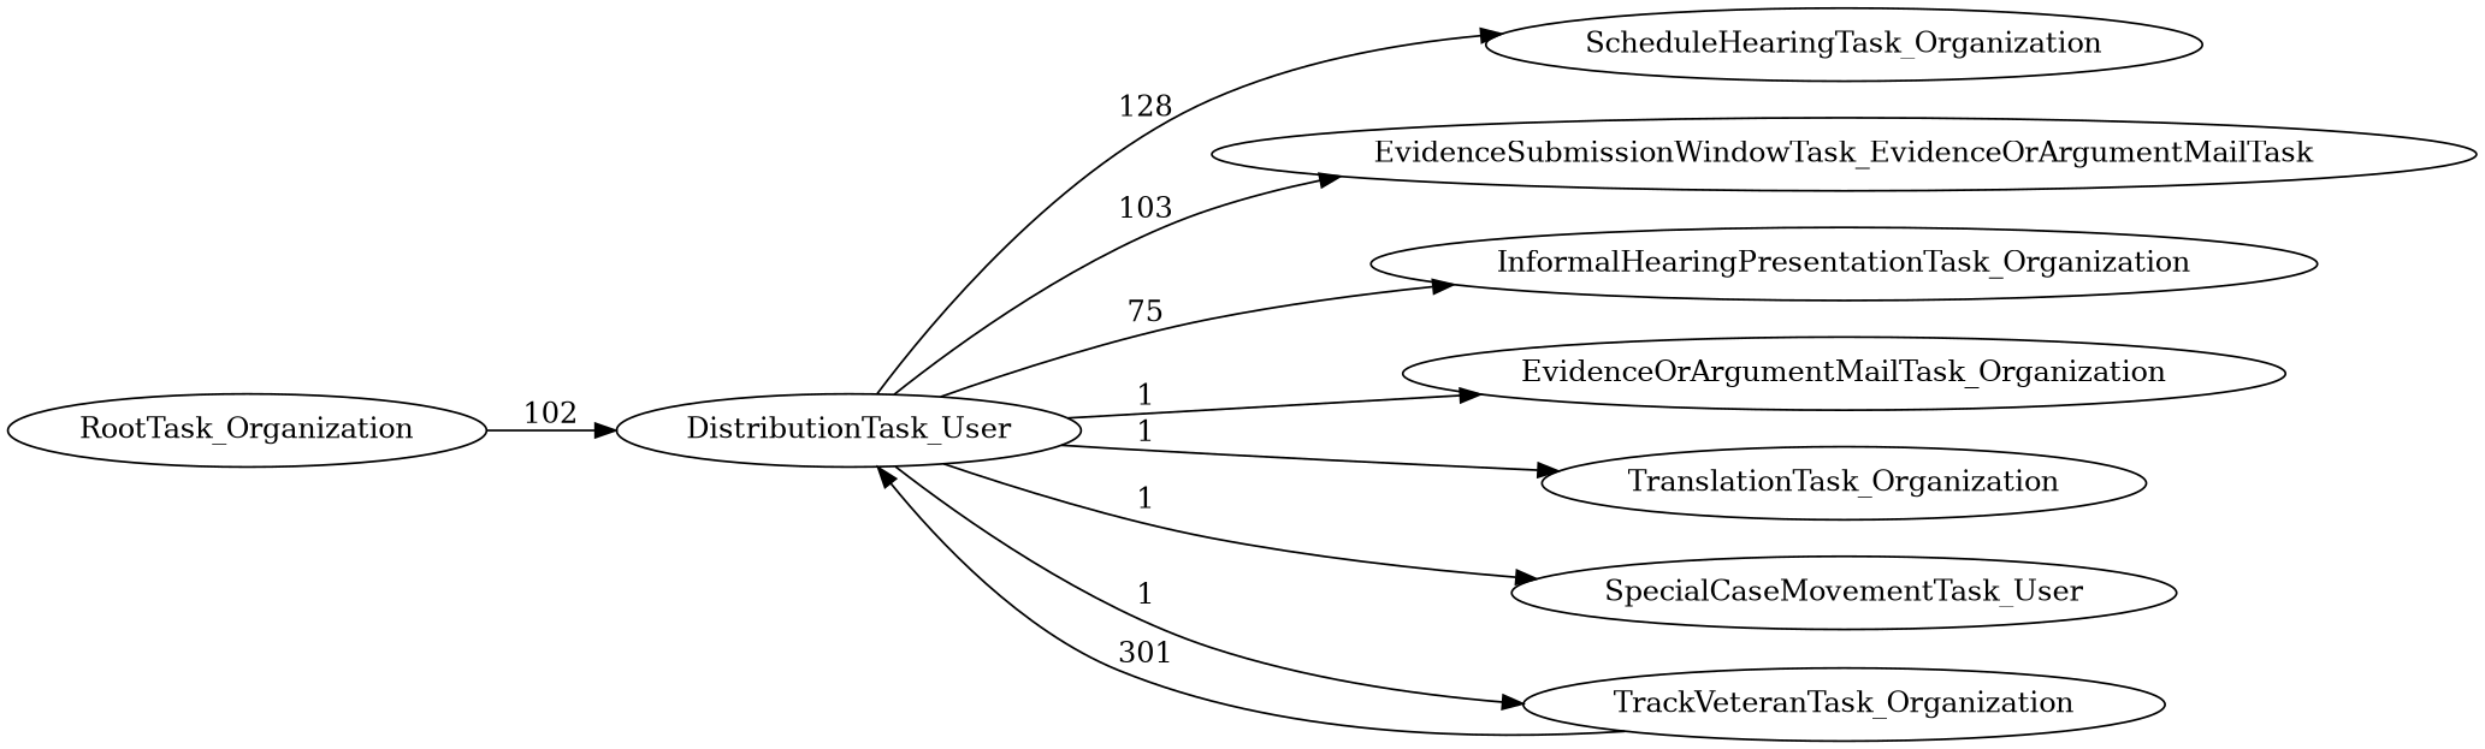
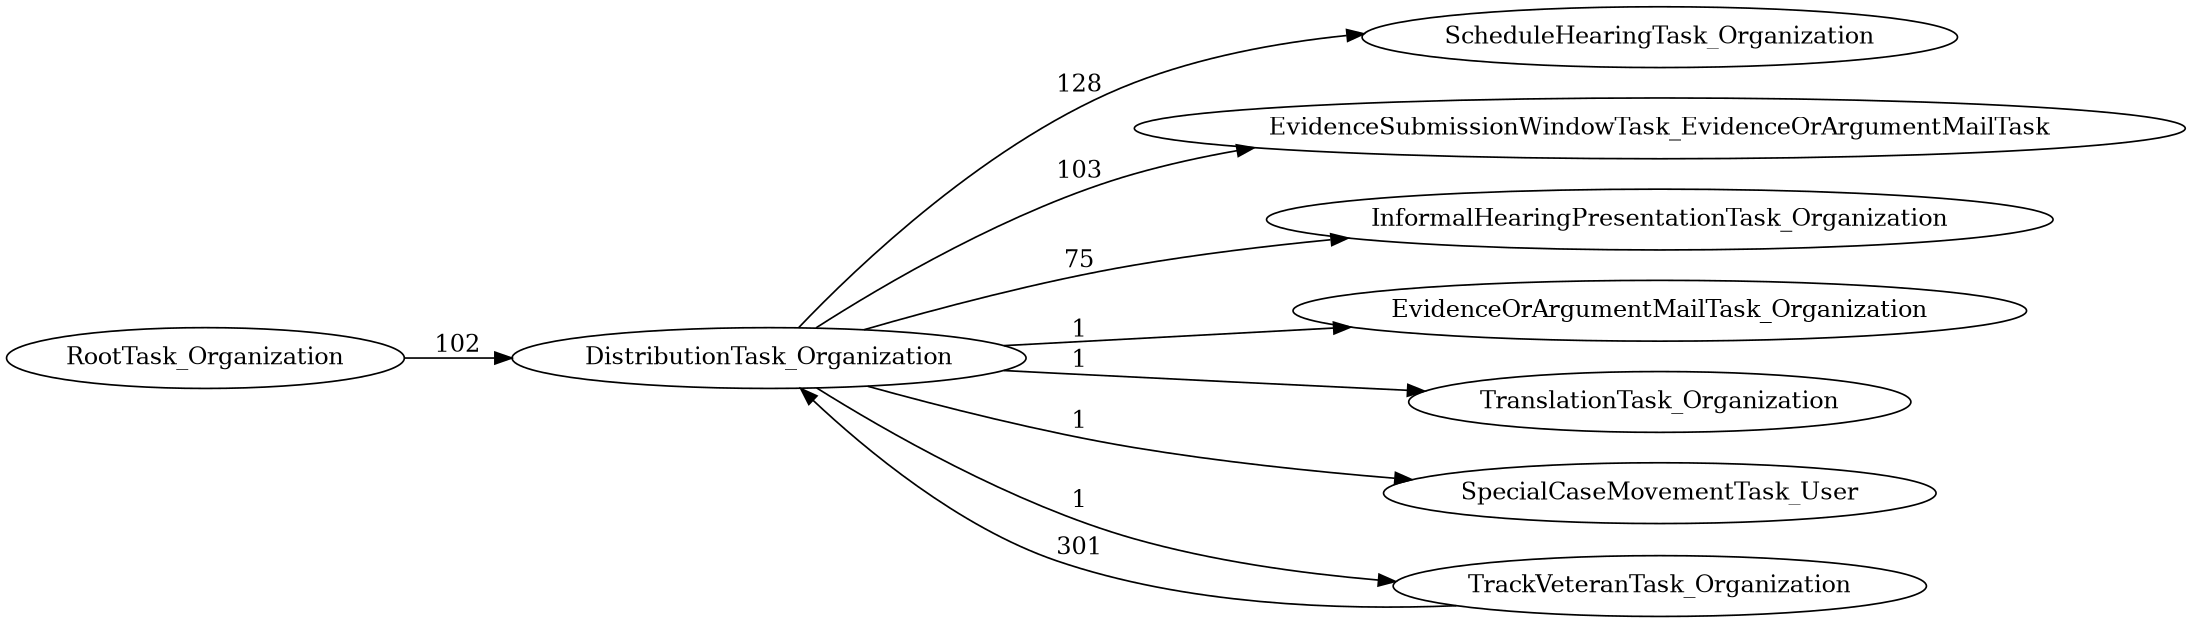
  digraph {
    rankdir=LR
-   DistributionTask_Organization [label=DistributionTask_User]
+   DistributionTask_Organization
    ScheduleHearingTask_Organization
    n3 [label=EvidenceSubmissionWindowTask_EvidenceOrArgumentMailTask]
    InformalHearingPresentationTask_Organization
    EvidenceOrArgumentMailTask_Organization
    TranslationTask_Organization
    SpecialCaseMovementTask_User
    TrackVeteranTask_Organization
    RootTask_Organization
    DistributionTask_Organization -> ScheduleHearingTask_Organization [label=128]
    DistributionTask_Organization -> n3 [label=103]
    DistributionTask_Organization -> InformalHearingPresentationTask_Organization [label=75]
    DistributionTask_Organization -> EvidenceOrArgumentMailTask_Organization [label=1]
    DistributionTask_Organization -> TranslationTask_Organization [label=1]
    DistributionTask_Organization -> SpecialCaseMovementTask_User [label=1]
    DistributionTask_Organization -> TrackVeteranTask_Organization [label=1]
    TrackVeteranTask_Organization -> DistributionTask_Organization [label=301]
    RootTask_Organization -> DistributionTask_Organization [label=102]
  }
